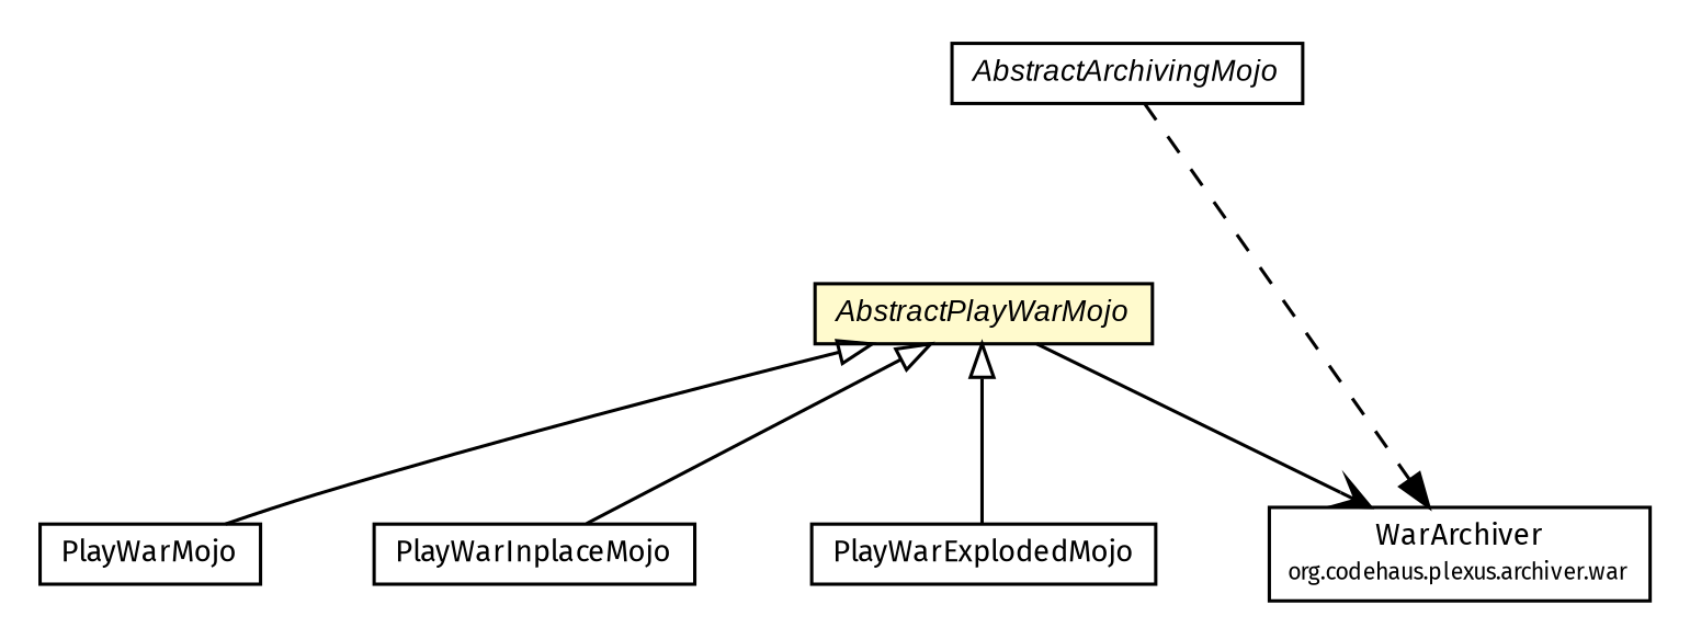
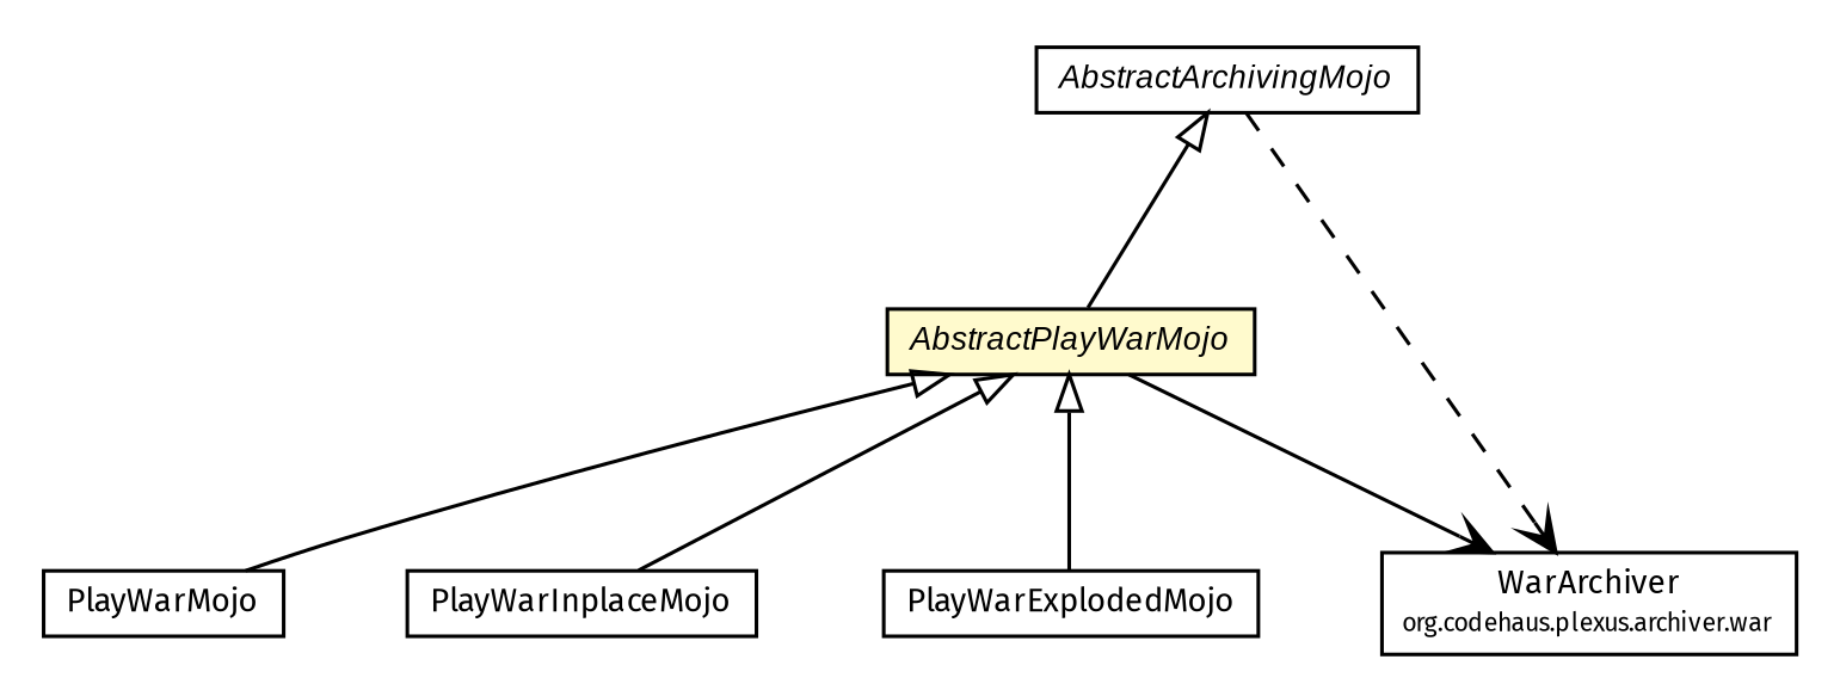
  digraph {
    fontname="Fira Sans"
    nodesep=0.25
    ranksep=0.5
    node [fontcolor=black fontname="Fira Sans" fontsize=9.0 shape=plaintext]
    edge [arrowtail=empty dir=back fontname="Fira Sans" fontsize=10 headport=p labelfontname=arial labelfontsize=10 tailport=p]
    n1 [label=<<table title="com.google.code.play.PlayWarMojo" border="0" cellborder="1" cellspacing="0" cellpadding="2" port="p" href="./PlayWarMojo.html"> 		<tr><td><table border="0" cellspacing="0" cellpadding="1"> <tr><td align="center" balign="center"> PlayWarMojo </td></tr> 		</table></td></tr> 		</table>>]
    n2 [label=<<table title="com.google.code.play.PlayWarInplaceMojo" border="0" cellborder="1" cellspacing="0" cellpadding="2" port="p" href="./PlayWarInplaceMojo.html"> 		<tr><td><table border="0" cellspacing="0" cellpadding="1"> <tr><td align="center" balign="center"> PlayWarInplaceMojo </td></tr> 		</table></td></tr> 		</table>>]
    n3 [label=<<table title="com.google.code.play.PlayWarExplodedMojo" border="0" cellborder="1" cellspacing="0" cellpadding="2" port="p" href="./PlayWarExplodedMojo.html"> 		<tr><td><table border="0" cellspacing="0" cellpadding="1"> <tr><td align="center" balign="center"> PlayWarExplodedMojo </td></tr> 		</table></td></tr> 		</table>>]
    n4 [label=<<table title="com.google.code.play.AbstractPlayWarMojo" border="0" cellborder="1" cellspacing="0" cellpadding="2" port="p" bgcolor="lemonChiffon" href="./AbstractPlayWarMojo.html"> 		<tr><td><table border="0" cellspacing="0" cellpadding="1"> <tr><td align="center" balign="center"><font face="arial italic"> AbstractPlayWarMojo </font></td></tr> 		</table></td></tr> 		</table>>]
    n5 [label=<<table title="org.codehaus.plexus.archiver.war.WarArchiver" border="0" cellborder="1" cellspacing="0" cellpadding="2" port="p" href="http://play1-maven-plugin.github.io/external-apidocs/org/codehaus/plexus/plexus-archiver/3.0.3/org/codehaus/plexus/archiver/war/WarArchiver.html"> 		<tr><td><table border="0" cellspacing="0" cellpadding="1"> <tr><td align="center" balign="center"> WarArchiver </td></tr> <tr><td align="center" balign="center"><font point-size="7.0"> org.codehaus.plexus.archiver.war </font></td></tr> 		</table></td></tr> 		</table>>]
    n6 [label=<<table title="com.google.code.play.AbstractArchivingMojo" border="0" cellborder="1" cellspacing="0" cellpadding="2" port="p" href="./AbstractArchivingMojo.html"> 		<tr><td><table border="0" cellspacing="0" cellpadding="1"> <tr><td align="center" balign="center"><font face="arial italic"> AbstractArchivingMojo </font></td></tr> 		</table></td></tr> 		</table>>]
    n4 -> n1
    n4 -> n2
    n4 -> n3
    n4 -> n5 [arrowhead=open color=black fontcolor=black fontsize=10.0 style=solid arrowtail="" dir=""]
-   n6 -> n5 [arrowhead=normal color=black fontcolor=black fontsize=10.0 style=dashed arrowtail="" dir=""]
+   n6 -> n4
+   n6 -> n5 [arrowhead=open color=black fontcolor=black fontsize=10.0 style=dashed arrowtail="" dir=""]
  }
